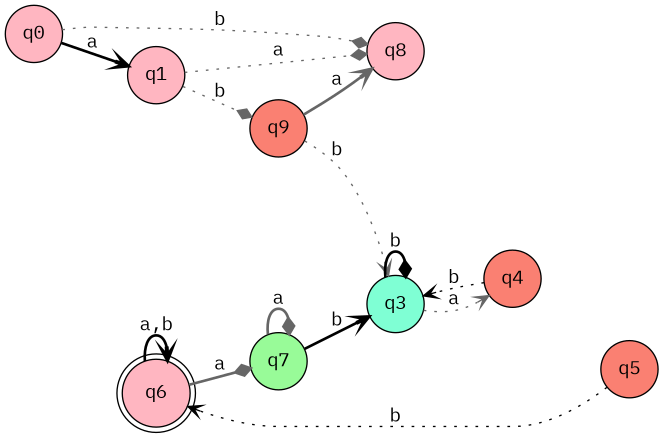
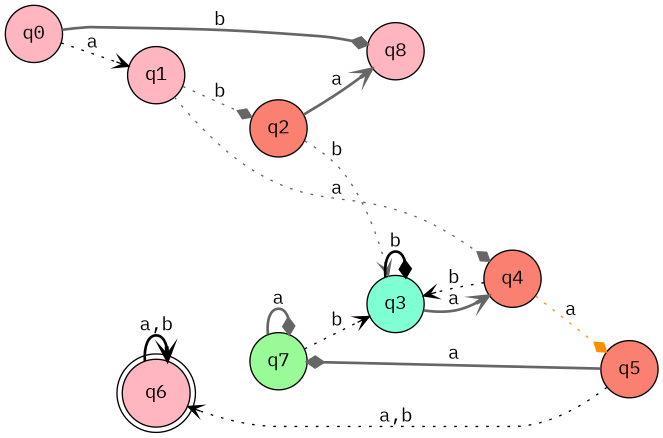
  digraph {
    fontname="IBM Plex Mono"
    rankdir=LR
    node [fillcolor=lightpink fontname="IBM Plex Mono" shape=circle style=filled]
    edge [arrowhead=vee color=gray40 fontname="IBM Plex Mono" style=bold]
    q6 [shape=doublecircle]
    q0
    q1
    q8
-   q2 [fillcolor=salmon label=q9]
+   q2 [fillcolor=salmon]
    q3 [fillcolor=aquamarine]
    q4 [fillcolor=salmon]
    q5 [fillcolor=salmon]
    q7 [fillcolor=palegreen]
    q6 -> q6 [color=black label="a,b"]
-   q0 -> q1 [color=black label=a]
-   q0 -> q8 [arrowhead=diamond label=b style=dotted]
-   q1 -> q8 [arrowhead=diamond label=a style=dotted]
+   q0 -> q1 [color=black label=a style=dotted]
+   q0 -> q8 [arrowhead=diamond label=b]
+   q1 -> q4 [arrowhead=diamond label=a style=dotted]
    q1 -> q2 [arrowhead=diamond label=b style=dotted]
    q2 -> q8 [label=a]
    q2 -> q3 [label=b style=dotted]
    q3 -> q3 [arrowhead=diamond color=black label=b]
-   q3 -> q4 [label=a style=dotted]
+   q3 -> q4 [label=a]
    q4 -> q3 [color=black label=b style=dotted]
-   q5 -> q6 [color=black label=b style=dotted]
-   q6 -> q7 [arrowhead=diamond label=a]
-   q7 -> q3 [color=black label=b]
+   q4 -> q5 [arrowhead=diamond color=darkorange label=a style=dotted]
+   q5 -> q6 [color=black label="a,b" style=dotted]
+   q5 -> q7 [arrowhead=diamond label=a]
+   q7 -> q3 [color=black label=b style=dotted]
    q7 -> q7 [arrowhead=diamond label=a]
  }
